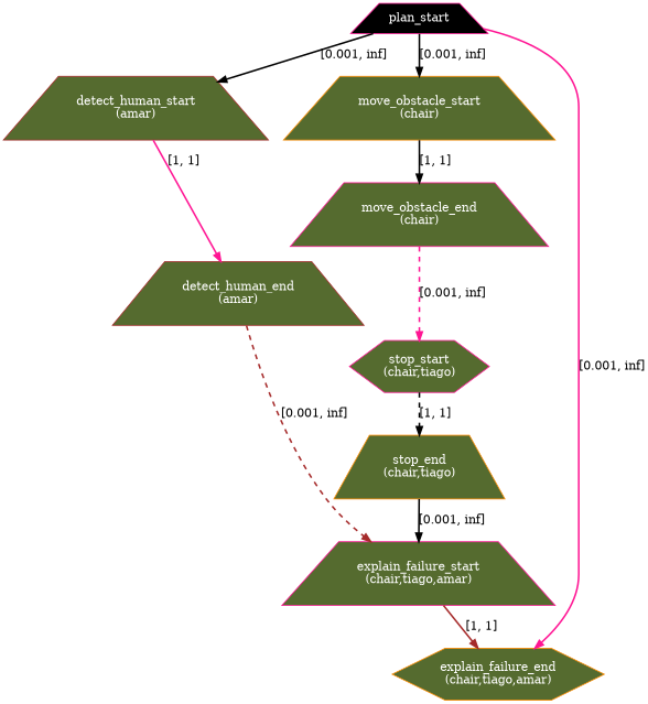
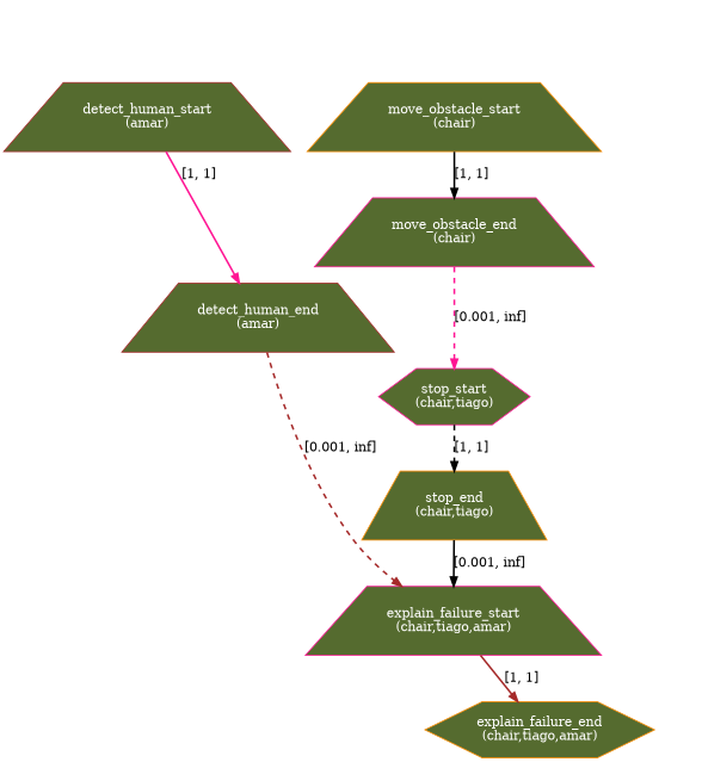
  digraph {
    node [fillcolor=darkolivegreen fontcolor=white style=filled color=deeppink shape=trapezium]
    edge [color=black penwidth=2 style=bold]
-   n1 [fillcolor=black label=plan_start]
    n2 [label="detect_human_start\n(amar)" color=brown]
    n3 [label="move_obstacle_start\n(chair)" color=darkorange]
    n4 [label="explain_failure_end\n(chair,tiago,amar)" color=darkorange shape=hexagon]
    n5 [label="detect_human_end\n(amar)" color=brown]
    n6 [label="explain_failure_start\n(chair,tiago,amar)"]
    n7 [label="move_obstacle_end\n(chair)"]
    n8 [label="stop_start\n(chair,tiago)" shape=hexagon]
    n9 [label="stop_end\n(chair,tiago)" color=darkorange]
-   n1 -> n2 [label="[0.001, inf]"]
-   n1 -> n3 [label="[0.001, inf]"]
-   n1 -> n4 [color=deeppink label="[0.001, inf]"]
    n2 -> n5 [color=deeppink label="[1, 1]"]
    n3 -> n7 [label="[1, 1]"]
    n5 -> n6 [color=brown label="[0.001, inf]" style=dashed]
    n6 -> n4 [color=brown label="[1, 1]"]
    n7 -> n8 [color=deeppink label="[0.001, inf]" style=dashed]
    n8 -> n9 [label="[1, 1]" style=dashed]
    n9 -> n6 [label="[0.001, inf]"]
  }
